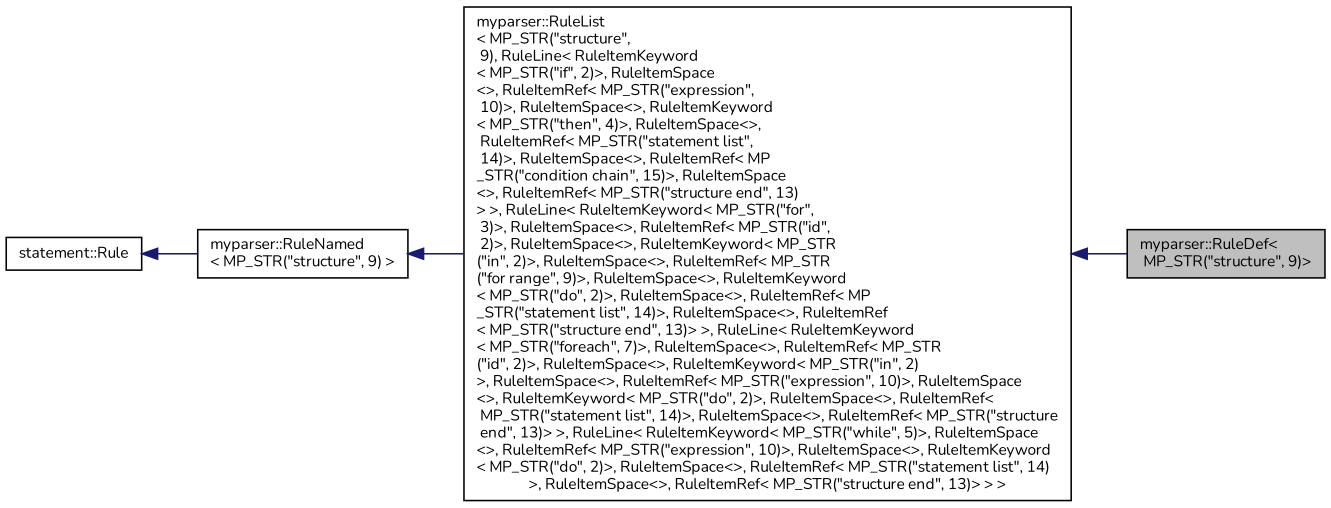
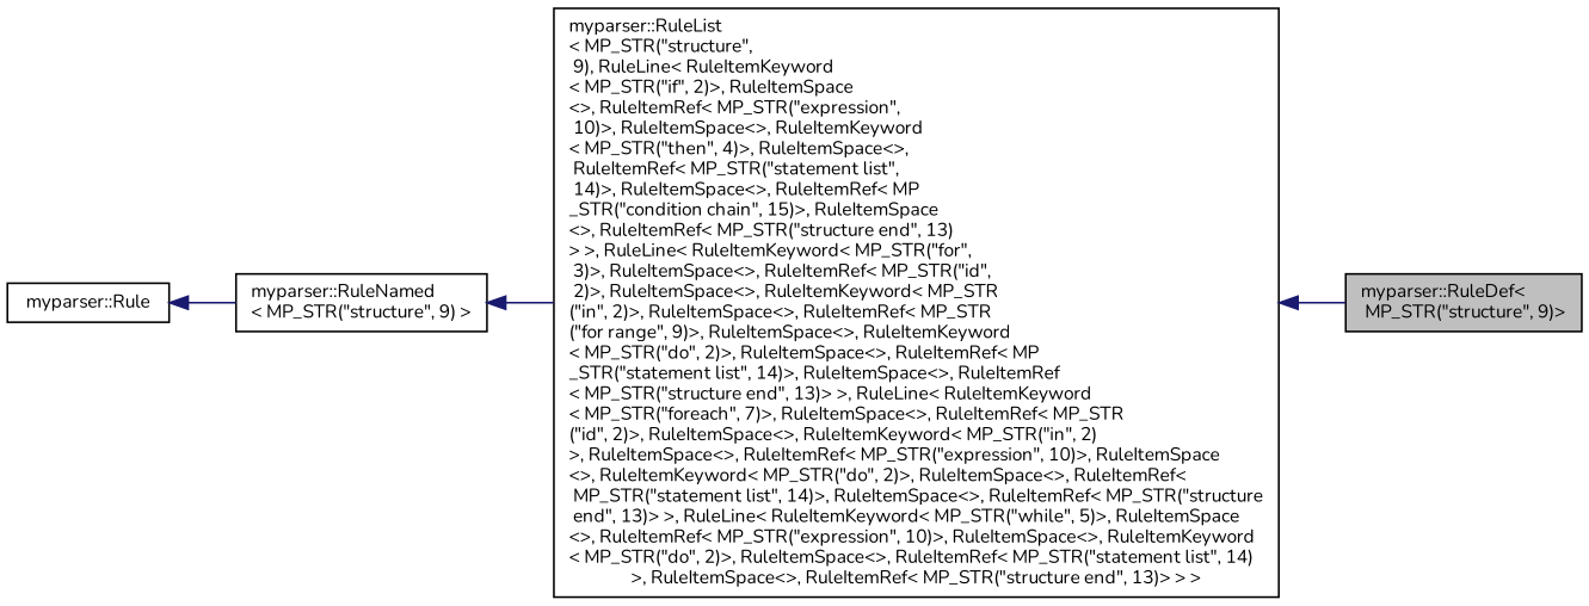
  digraph {
    rankdir=LR
    fontname=Nunito
    node [color=black fillcolor=white fontname=Nunito fontsize=10 shape=record style=filled]
    edge [color=midnightblue dir=back fontname=Nunito fontsize=10 labelfontname=Helvetica labelfontsize=10 style=solid]
    n1 [fillcolor=grey75 fontcolor=black height=0.2 label="myparser::RuleDef\<\l MP_STR(\"structure\", 9)\>" width=0.4]
    n2 [height=0.2 label="myparser::RuleList\l\< MP_STR(\"structure\",\l 9), RuleLine\< RuleItemKeyword\l\< MP_STR(\"if\", 2)\>, RuleItemSpace\l\<\>, RuleItemRef\< MP_STR(\"expression\",\l 10)\>, RuleItemSpace\<\>, RuleItemKeyword\l\< MP_STR(\"then\", 4)\>, RuleItemSpace\<\>,\l RuleItemRef\< MP_STR(\"statement list\",\l 14)\>, RuleItemSpace\<\>, RuleItemRef\< MP\l_STR(\"condition chain\", 15)\>, RuleItemSpace\l\<\>, RuleItemRef\< MP_STR(\"structure end\", 13)\l\> \>, RuleLine\< RuleItemKeyword\< MP_STR(\"for\",\l 3)\>, RuleItemSpace\<\>, RuleItemRef\< MP_STR(\"id\",\l 2)\>, RuleItemSpace\<\>, RuleItemKeyword\< MP_STR\l(\"in\", 2)\>, RuleItemSpace\<\>, RuleItemRef\< MP_STR\l(\"for range\", 9)\>, RuleItemSpace\<\>, RuleItemKeyword\l\< MP_STR(\"do\", 2)\>, RuleItemSpace\<\>, RuleItemRef\< MP\l_STR(\"statement list\", 14)\>, RuleItemSpace\<\>, RuleItemRef\l\< MP_STR(\"structure end\", 13)\> \>, RuleLine\< RuleItemKeyword\l\< MP_STR(\"foreach\", 7)\>, RuleItemSpace\<\>, RuleItemRef\< MP_STR\l(\"id\", 2)\>, RuleItemSpace\<\>, RuleItemKeyword\< MP_STR(\"in\", 2)\l\>, RuleItemSpace\<\>, RuleItemRef\< MP_STR(\"expression\", 10)\>, RuleItemSpace\l\<\>, RuleItemKeyword\< MP_STR(\"do\", 2)\>, RuleItemSpace\<\>, RuleItemRef\<\l MP_STR(\"statement list\", 14)\>, RuleItemSpace\<\>, RuleItemRef\< MP_STR(\"structure\l end\", 13)\> \>, RuleLine\< RuleItemKeyword\< MP_STR(\"while\", 5)\>, RuleItemSpace\l\<\>, RuleItemRef\< MP_STR(\"expression\", 10)\>, RuleItemSpace\<\>, RuleItemKeyword\l\< MP_STR(\"do\", 2)\>, RuleItemSpace\<\>, RuleItemRef\< MP_STR(\"statement list\", 14)\l\>, RuleItemSpace\<\>, RuleItemRef\< MP_STR(\"structure end\", 13)\> \> \>" width=0.4]
    n3 [height=0.2 label="myparser::RuleNamed\l\< MP_STR(\"structure\", 9) \>" width=0.4]
-   n4 [height=0.2 label="statement::Rule" width=0.4]
+   n4 [height=0.2 label="myparser::Rule" width=0.4]
    n2 -> n1
    n3 -> n2
    n4 -> n3
  }
